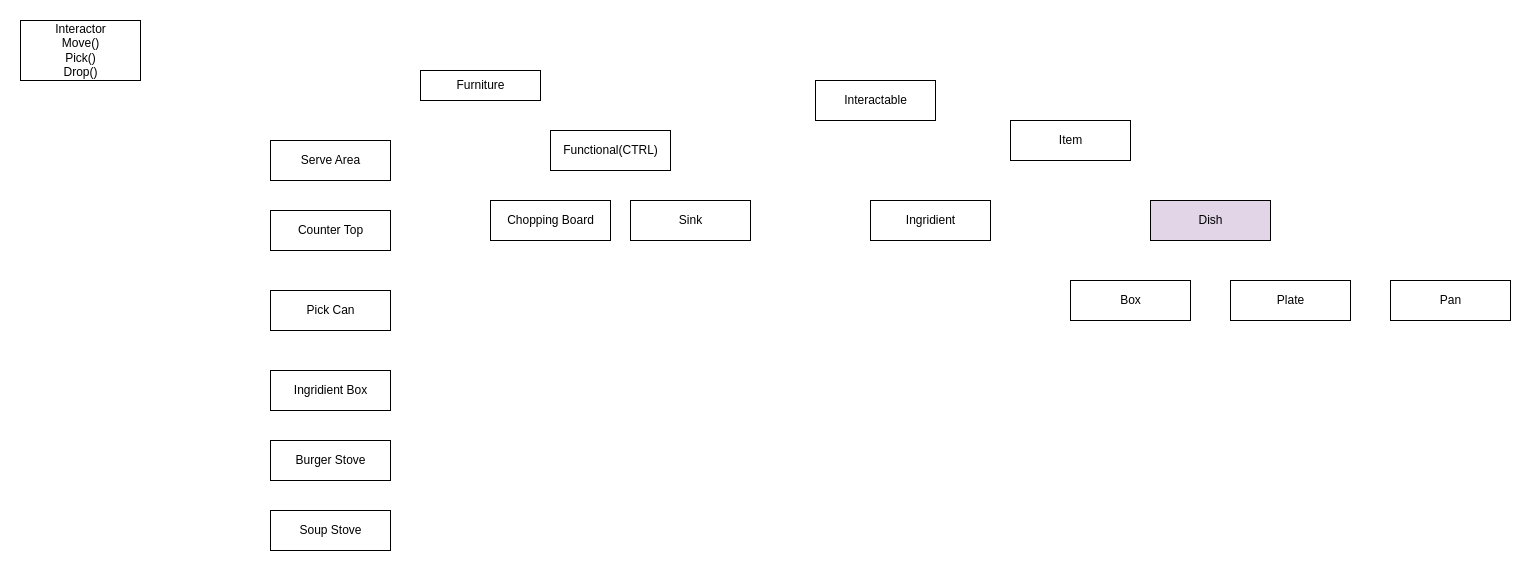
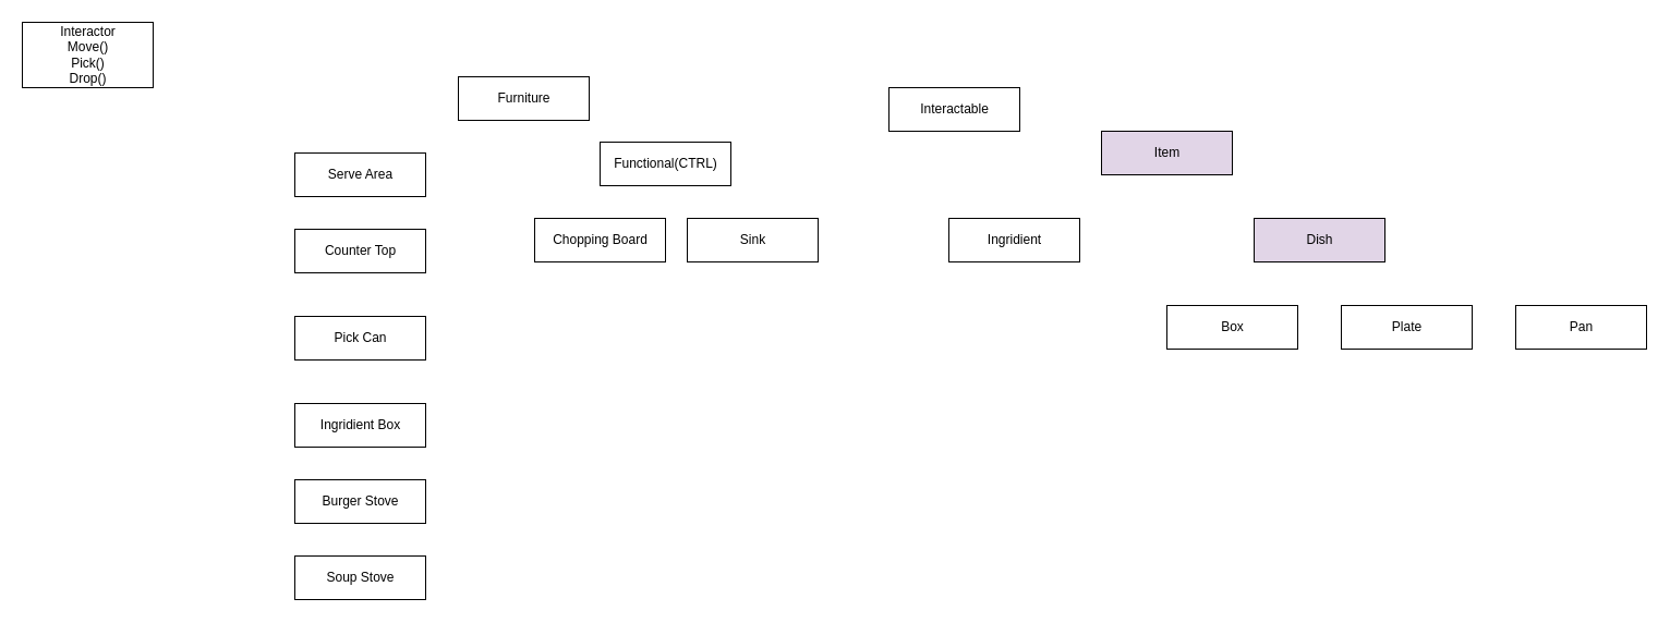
  <mxCell id="0" />
  <mxCell id="1" parent="0" />
  <mxCell id="2" value="Interactable" style="html=1;" parent="1" vertex="1"><mxGeometry x="815" y="80" width="120" height="40" as="geometry" /></mxCell>
  <mxCell id="3" value="Interactor&lt;br&gt;Move()&lt;br&gt;Pick()&lt;br&gt;Drop()" style="html=1;" parent="1" vertex="1"><mxGeometry x="20" y="20" width="120" height="60" as="geometry" /></mxCell>
- <mxCell id="4" value="Furniture" style="html=1;" parent="1" vertex="1"><mxGeometry x="420" y="70" width="120" height="30" as="geometry" /></mxCell>
- <mxCell id="5" value="Item" style="html=1;" parent="1" vertex="1"><mxGeometry x="1010" y="120" width="120" height="40" as="geometry" /></mxCell>
+ <mxCell id="4" value="Furniture" style="html=1;" parent="1" vertex="1"><mxGeometry x="420" y="70" width="120" height="40" as="geometry" /></mxCell>
+ <mxCell id="5" value="Item" style="html=1;fillColor=#e1d5e7;" parent="1" vertex="1"><mxGeometry x="1010" y="120" width="120" height="40" as="geometry" /></mxCell>
  <mxCell id="6" value="Ingridient" style="html=1;" parent="1" vertex="1"><mxGeometry x="870" y="200" width="120" height="40" as="geometry" /></mxCell>
  <mxCell id="7" value="Dish" style="html=1;fillColor=#e1d5e7;" parent="1" vertex="1"><mxGeometry x="1150" y="200" width="120" height="40" as="geometry" /></mxCell>
  <mxCell id="8" value="Box" style="html=1;" parent="1" vertex="1"><mxGeometry x="1070" y="280" width="120" height="40" as="geometry" /></mxCell>
  <mxCell id="9" value="Plate" style="html=1;" parent="1" vertex="1"><mxGeometry x="1230" y="280" width="120" height="40" as="geometry" /></mxCell>
  <mxCell id="10" value="Pan" style="html=1;" parent="1" vertex="1"><mxGeometry x="1390" y="280" width="120" height="40" as="geometry" /></mxCell>
  <mxCell id="11" value="Soup Stove" style="html=1;" parent="1" vertex="1"><mxGeometry x="270" y="510" width="120" height="40" as="geometry" /></mxCell>
  <mxCell id="12" value="Burger Stove" style="html=1;" parent="1" vertex="1"><mxGeometry x="270" y="440" width="120" height="40" as="geometry" /></mxCell>
  <mxCell id="13" value="Chopping Board" style="html=1;" parent="1" vertex="1"><mxGeometry x="490" y="200" width="120" height="40" as="geometry" /></mxCell>
  <mxCell id="14" value="Pick Can" style="html=1;" parent="1" vertex="1"><mxGeometry x="270" y="290" width="120" height="40" as="geometry" /></mxCell>
  <mxCell id="15" value="Counter Top" style="html=1;" parent="1" vertex="1"><mxGeometry x="270" y="210" width="120" height="40" as="geometry" /></mxCell>
  <mxCell id="16" value="Serve Area" style="html=1;" parent="1" vertex="1"><mxGeometry x="270" y="140" width="120" height="40" as="geometry" /></mxCell>
  <mxCell id="17" value="Sink" style="html=1;" parent="1" vertex="1"><mxGeometry x="630" y="200" width="120" height="40" as="geometry" /></mxCell>
  <mxCell id="18" value="Ingridient Box" style="html=1;" parent="1" vertex="1"><mxGeometry x="270" y="370" width="120" height="40" as="geometry" /></mxCell>
  <mxCell id="19" value="Functional(CTRL)" style="html=1;" vertex="1" parent="1"><mxGeometry x="550" y="130" width="120" height="40" as="geometry" /></mxCell>
